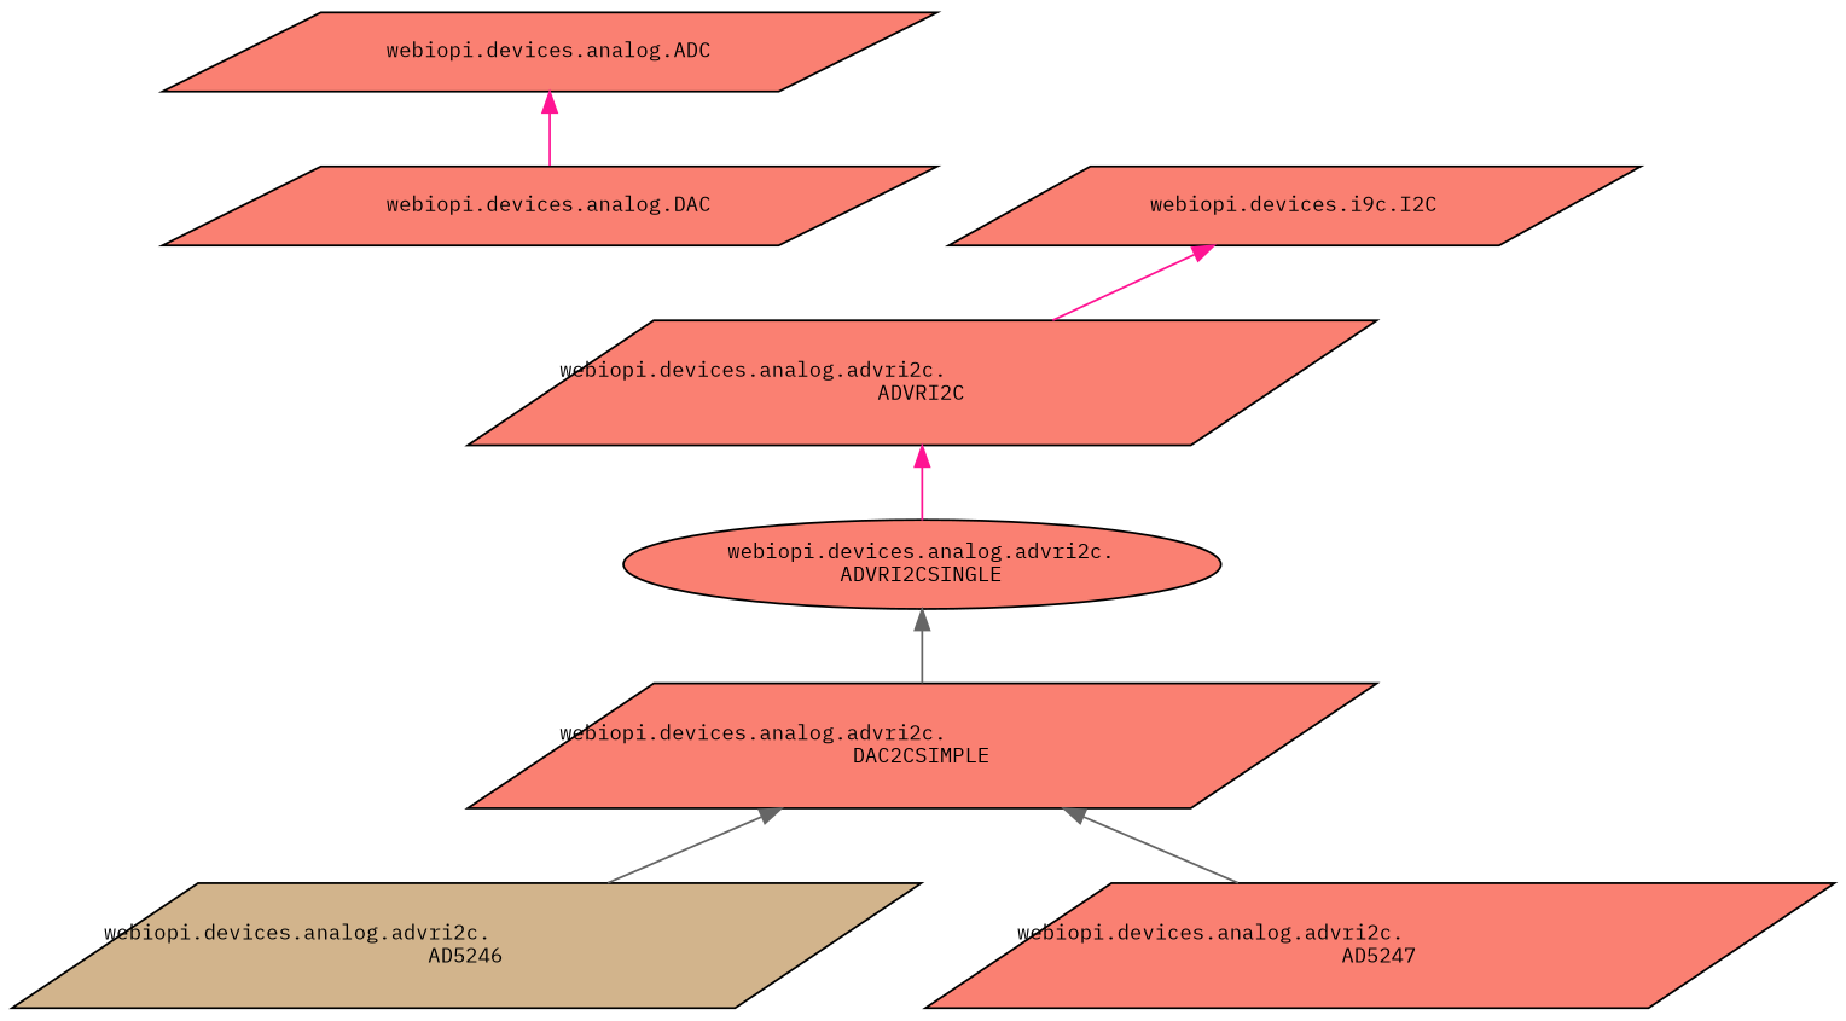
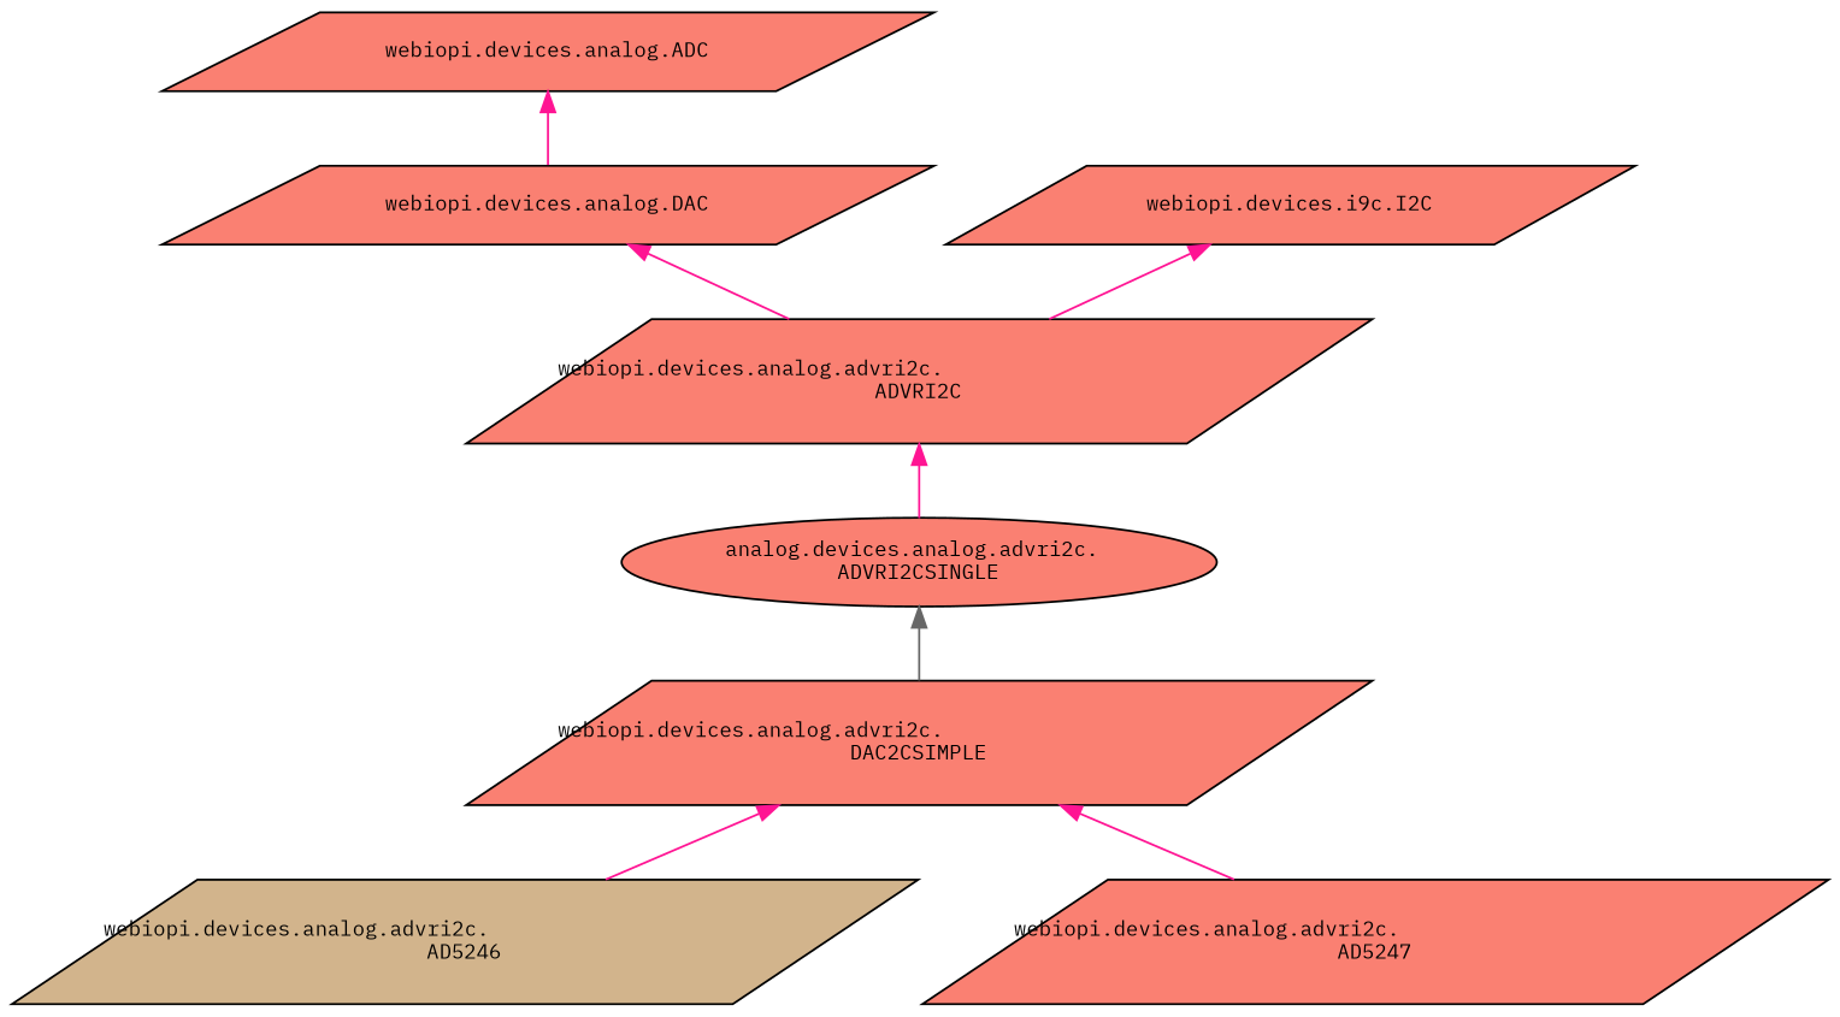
  digraph {
    fontname="IBM Plex Mono"
    node [color=black fillcolor=salmon fontname="IBM Plex Mono" fontsize=10 shape=parallelogram style=filled]
    edge [color=deeppink dir=back fontname="IBM Plex Mono" fontsize=10 labelfontname=Helvetica labelfontsize=10 style=solid]
    n1 [fontcolor=black height=0.2 label="webiopi.devices.analog.advri2c.\lDAC2CSIMPLE" width=0.4]
    n2 [fillcolor=tan height=0.2 label="webiopi.devices.analog.advri2c.\lAD5246" width=0.4]
    n3 [height=0.2 label="webiopi.devices.analog.advri2c.\lAD5247" width=0.4]
-   n4 [height=0.2 label="webiopi.devices.analog.advri2c.\lADVRI2CSINGLE" shape=ellipse width=0.4]
+   n4 [height=0.2 label="analog.devices.analog.advri2c.\lADVRI2CSINGLE" shape=ellipse width=0.4]
    n5 [height=0.2 label="webiopi.devices.analog.advri2c.\lADVRI2C" width=0.4]
    n6 [height=0.2 label="webiopi.devices.analog.DAC" width=0.4]
    n7 [height=0.2 label="webiopi.devices.analog.ADC" width=0.4]
    n8 [height=0.2 label="webiopi.devices.i9c.I2C" width=0.4]
-   n1 -> n2 [color=gray40]
-   n1 -> n3 [color=gray40]
+   n1 -> n2
+   n1 -> n3
    n4 -> n1 [color=gray40]
    n5 -> n4
+   n6 -> n5
    n7 -> n6
    n8 -> n5
  }
